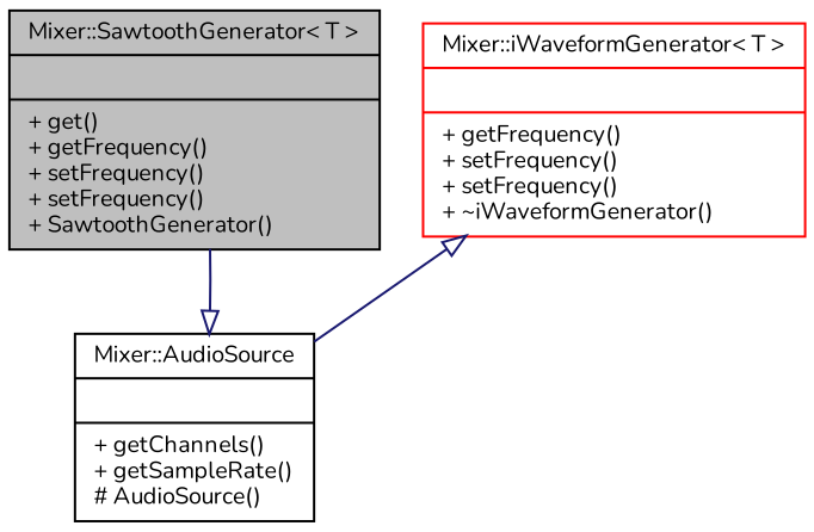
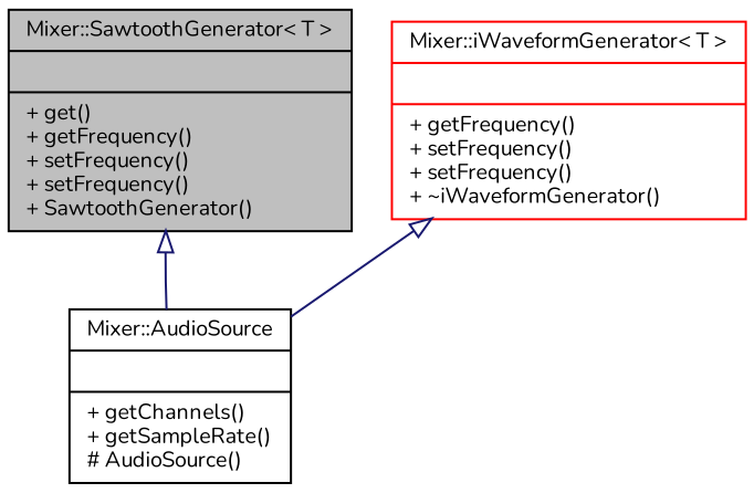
  digraph {
    fontname=Nunito
    node [color=black fontname=Nunito fontsize=10 shape=record]
    edge [arrowtail=onormal color=midnightblue dir=back fontname=Nunito fontsize=10 labelfontname=Helvetica labelfontsize=10 style=solid]
    n1 [fillcolor=grey75 fontcolor=black height=0.2 label="{Mixer::SawtoothGenerator\< T \>\n||+ get()\l+ getFrequency()\l+ setFrequency()\l+ setFrequency()\l+ SawtoothGenerator()\l}" style=filled width=0.4]
    n2 [color=red height=0.2 label="{Mixer::iWaveformGenerator\< T \>\n||+ getFrequency()\l+ setFrequency()\l+ setFrequency()\l+ ~iWaveformGenerator()\l}" width=0.4]
    n3 [height=0.2 label="{Mixer::AudioSource\n||+ getChannels()\l+ getSampleRate()\l# AudioSource()\l}" width=0.4]
    n2 -> n3
-   n3 -> n1
+   n1 -> n3
  }
